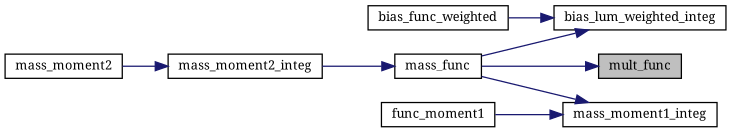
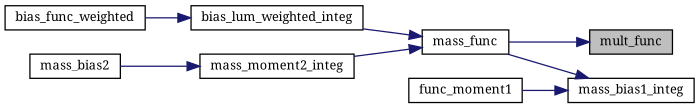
  digraph {
    fontname="Noto Serif"
    rankdir=RL
    node [color=black fillcolor=white fontname="Noto Serif" fontsize=10 shape=record style=filled]
    edge [color=midnightblue dir=back fontname="Noto Serif" fontsize=10 labelfontname=Helvetica labelfontsize=10 style=solid]
    n1 [fillcolor=grey75 fontcolor=black height=0.2 label=mult_func width=0.4]
    n2 [height=0.2 label=mass_func width=0.4]
    n3 [height=0.2 label=bias_lum_weighted_integ width=0.4]
    n4 [height=0.2 label=mass_moment2_integ width=0.4]
    n5 [height=0.2 label=bias_func_weighted width=0.4]
-   n6 [height=0.2 label=mass_moment1_integ width=0.4]
+   n6 [height=0.2 label=mass_bias1_integ width=0.4]
    n7 [height=0.2 label=func_moment1 width=0.4]
-   n8 [height=0.2 label=mass_moment2 width=0.4]
+   n8 [height=0.2 label=mass_bias2 width=0.4]
    n1 -> n2
-   n3 -> n2
+   n2 -> n3
    n2 -> n4
    n3 -> n5
    n4 -> n8
    n6 -> n2
    n6 -> n7
  }
